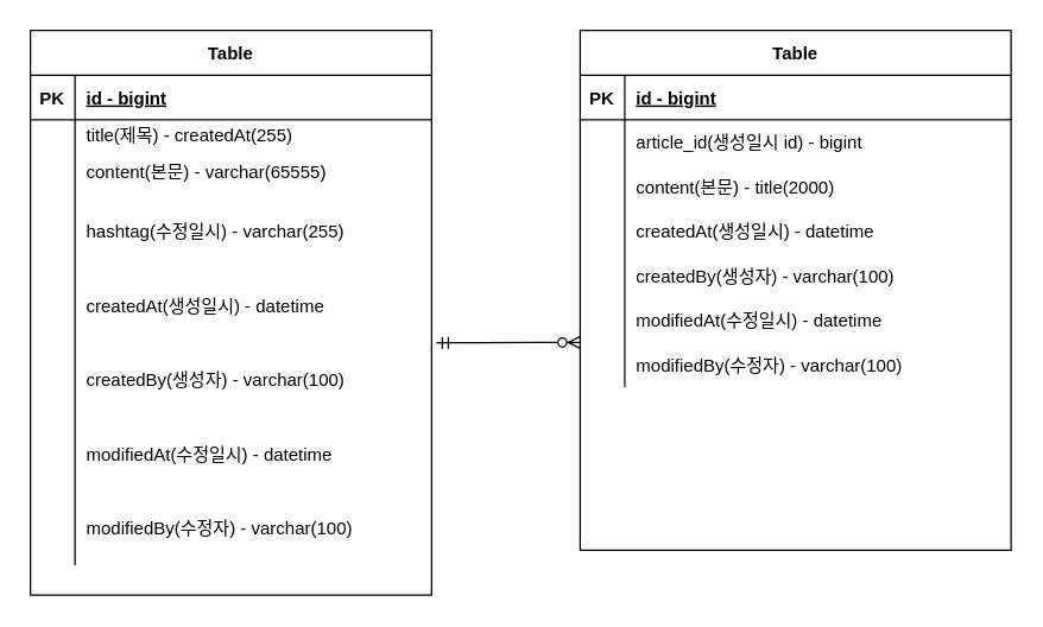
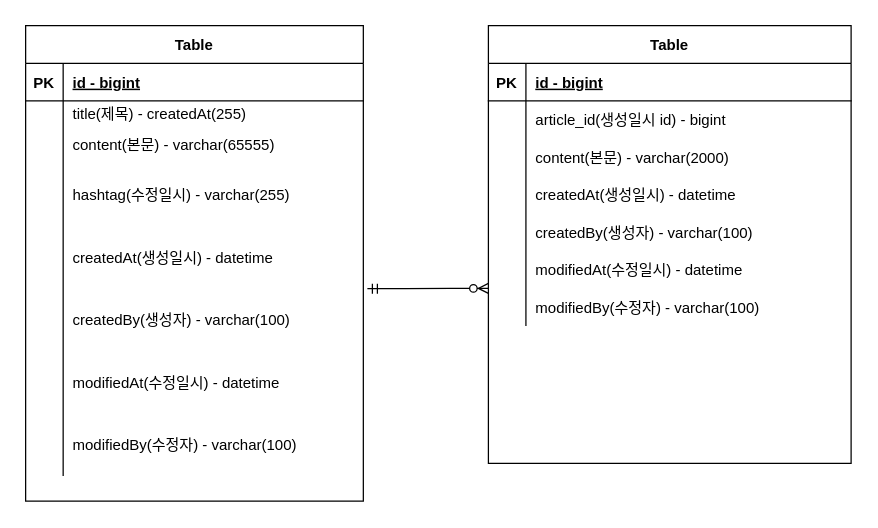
  <mxCell id="0" />
  <mxCell id="1" parent="0" />
  <mxCell id="2" value="Table" style="shape=table;startSize=30;container=1;collapsible=1;childLayout=tableLayout;fixedRows=1;rowLines=0;fontStyle=1;align=center;resizeLast=1;" vertex="1" parent="1"><mxGeometry x="390" y="20" width="290" height="350" as="geometry" /></mxCell>
  <mxCell id="3" value="" style="shape=tableRow;horizontal=0;startSize=0;swimlaneHead=0;swimlaneBody=0;fillColor=none;collapsible=0;dropTarget=0;points=[[0,0.5],[1,0.5]];portConstraint=eastwest;top=0;left=0;right=0;bottom=1;" vertex="1" parent="2"><mxGeometry y="30" width="290" height="30" as="geometry" /></mxCell>
  <mxCell id="4" value="PK" style="shape=partialRectangle;connectable=0;fillColor=none;top=0;left=0;bottom=0;right=0;fontStyle=1;overflow=hidden;" vertex="1" parent="3"><mxGeometry width="30" height="30" as="geometry"><mxRectangle width="30" height="30" as="alternateBounds" /></mxGeometry></mxCell>
  <mxCell id="5" value="id - bigint" style="shape=partialRectangle;connectable=0;fillColor=none;top=0;left=0;bottom=0;right=0;align=left;spacingLeft=6;fontStyle=5;overflow=hidden;" vertex="1" parent="3"><mxGeometry x="30" width="260" height="30" as="geometry"><mxRectangle width="260" height="30" as="alternateBounds" /></mxGeometry></mxCell>
  <mxCell id="6" value="" style="shape=tableRow;horizontal=0;startSize=0;swimlaneHead=0;swimlaneBody=0;fillColor=none;collapsible=0;dropTarget=0;points=[[0,0.5],[1,0.5]];portConstraint=eastwest;top=0;left=0;right=0;bottom=0;" vertex="1" parent="2"><mxGeometry y="60" width="290" height="30" as="geometry" /></mxCell>
  <mxCell id="7" value="" style="shape=partialRectangle;connectable=0;fillColor=none;top=0;left=0;bottom=0;right=0;editable=1;overflow=hidden;" vertex="1" parent="6"><mxGeometry width="30" height="30" as="geometry"><mxRectangle width="30" height="30" as="alternateBounds" /></mxGeometry></mxCell>
  <mxCell id="8" value="article_id(생성일시 id) - bigint" style="shape=partialRectangle;connectable=0;fillColor=none;top=0;left=0;bottom=0;right=0;align=left;spacingLeft=6;overflow=hidden;" vertex="1" parent="6"><mxGeometry x="30" width="260" height="30" as="geometry"><mxRectangle width="260" height="30" as="alternateBounds" /></mxGeometry></mxCell>
  <mxCell id="9" value="" style="shape=tableRow;horizontal=0;startSize=0;swimlaneHead=0;swimlaneBody=0;fillColor=none;collapsible=0;dropTarget=0;points=[[0,0.5],[1,0.5]];portConstraint=eastwest;top=0;left=0;right=0;bottom=0;" vertex="1" parent="2"><mxGeometry y="90" width="290" height="30" as="geometry" /></mxCell>
  <mxCell id="10" value="" style="shape=partialRectangle;connectable=0;fillColor=none;top=0;left=0;bottom=0;right=0;editable=1;overflow=hidden;" vertex="1" parent="9"><mxGeometry width="30" height="30" as="geometry"><mxRectangle width="30" height="30" as="alternateBounds" /></mxGeometry></mxCell>
- <mxCell id="11" value="content(본문) - title(2000)" style="shape=partialRectangle;connectable=0;fillColor=none;top=0;left=0;bottom=0;right=0;align=left;spacingLeft=6;overflow=hidden;" vertex="1" parent="9"><mxGeometry x="30" width="260" height="30" as="geometry"><mxRectangle width="260" height="30" as="alternateBounds" /></mxGeometry></mxCell>
+ <mxCell id="11" value="content(본문) - varchar(2000)" style="shape=partialRectangle;connectable=0;fillColor=none;top=0;left=0;bottom=0;right=0;align=left;spacingLeft=6;overflow=hidden;" vertex="1" parent="9"><mxGeometry x="30" width="260" height="30" as="geometry"><mxRectangle width="260" height="30" as="alternateBounds" /></mxGeometry></mxCell>
  <mxCell id="12" value="" style="shape=tableRow;horizontal=0;startSize=0;swimlaneHead=0;swimlaneBody=0;fillColor=none;collapsible=0;dropTarget=0;points=[[0,0.5],[1,0.5]];portConstraint=eastwest;top=0;left=0;right=0;bottom=0;" vertex="1" parent="2"><mxGeometry y="120" width="290" height="30" as="geometry" /></mxCell>
  <mxCell id="13" value="" style="shape=partialRectangle;connectable=0;fillColor=none;top=0;left=0;bottom=0;right=0;editable=1;overflow=hidden;" vertex="1" parent="12"><mxGeometry width="30" height="30" as="geometry"><mxRectangle width="30" height="30" as="alternateBounds" /></mxGeometry></mxCell>
  <mxCell id="14" value="createdAt(생성일시) - datetime" style="shape=partialRectangle;connectable=0;fillColor=none;top=0;left=0;bottom=0;right=0;align=left;spacingLeft=6;overflow=hidden;" vertex="1" parent="12"><mxGeometry x="30" width="260" height="30" as="geometry"><mxRectangle width="260" height="30" as="alternateBounds" /></mxGeometry></mxCell>
  <mxCell id="15" value="" style="shape=tableRow;horizontal=0;startSize=0;swimlaneHead=0;swimlaneBody=0;fillColor=none;collapsible=0;dropTarget=0;points=[[0,0.5],[1,0.5]];portConstraint=eastwest;top=0;left=0;right=0;bottom=0;" vertex="1" parent="2"><mxGeometry y="150" width="290" height="30" as="geometry" /></mxCell>
  <mxCell id="16" value="" style="shape=partialRectangle;connectable=0;fillColor=none;top=0;left=0;bottom=0;right=0;editable=1;overflow=hidden;" vertex="1" parent="15"><mxGeometry width="30" height="30" as="geometry"><mxRectangle width="30" height="30" as="alternateBounds" /></mxGeometry></mxCell>
  <mxCell id="17" value="createdBy(생성자) - varchar(100)" style="shape=partialRectangle;connectable=0;fillColor=none;top=0;left=0;bottom=0;right=0;align=left;spacingLeft=6;overflow=hidden;" vertex="1" parent="15"><mxGeometry x="30" width="260" height="30" as="geometry"><mxRectangle width="260" height="30" as="alternateBounds" /></mxGeometry></mxCell>
  <mxCell id="18" value="" style="shape=tableRow;horizontal=0;startSize=0;swimlaneHead=0;swimlaneBody=0;fillColor=none;collapsible=0;dropTarget=0;points=[[0,0.5],[1,0.5]];portConstraint=eastwest;top=0;left=0;right=0;bottom=0;" vertex="1" parent="2"><mxGeometry y="180" width="290" height="30" as="geometry" /></mxCell>
  <mxCell id="19" value="" style="shape=partialRectangle;connectable=0;fillColor=none;top=0;left=0;bottom=0;right=0;editable=1;overflow=hidden;" vertex="1" parent="18"><mxGeometry width="30" height="30" as="geometry"><mxRectangle width="30" height="30" as="alternateBounds" /></mxGeometry></mxCell>
  <mxCell id="20" value="modifiedAt(수정일시) - datetime" style="shape=partialRectangle;connectable=0;fillColor=none;top=0;left=0;bottom=0;right=0;align=left;spacingLeft=6;overflow=hidden;" vertex="1" parent="18"><mxGeometry x="30" width="260" height="30" as="geometry"><mxRectangle width="260" height="30" as="alternateBounds" /></mxGeometry></mxCell>
  <mxCell id="21" value="" style="shape=tableRow;horizontal=0;startSize=0;swimlaneHead=0;swimlaneBody=0;fillColor=none;collapsible=0;dropTarget=0;points=[[0,0.5],[1,0.5]];portConstraint=eastwest;top=0;left=0;right=0;bottom=0;" vertex="1" parent="2"><mxGeometry y="210" width="290" height="30" as="geometry" /></mxCell>
  <mxCell id="22" value="" style="shape=partialRectangle;connectable=0;fillColor=none;top=0;left=0;bottom=0;right=0;editable=1;overflow=hidden;" vertex="1" parent="21"><mxGeometry width="30" height="30" as="geometry"><mxRectangle width="30" height="30" as="alternateBounds" /></mxGeometry></mxCell>
  <mxCell id="23" value="modifiedBy(수정자) - varchar(100)" style="shape=partialRectangle;connectable=0;fillColor=none;top=0;left=0;bottom=0;right=0;align=left;spacingLeft=6;overflow=hidden;" vertex="1" parent="21"><mxGeometry x="30" width="260" height="30" as="geometry"><mxRectangle width="260" height="30" as="alternateBounds" /></mxGeometry></mxCell>
  <mxCell id="24" value="Table" style="shape=table;startSize=30;container=1;collapsible=1;childLayout=tableLayout;fixedRows=1;rowLines=0;fontStyle=1;align=center;resizeLast=1;" vertex="1" parent="1"><mxGeometry x="20" y="20" width="270" height="380" as="geometry" /></mxCell>
  <mxCell id="25" value="" style="shape=tableRow;horizontal=0;startSize=0;swimlaneHead=0;swimlaneBody=0;fillColor=none;collapsible=0;dropTarget=0;points=[[0,0.5],[1,0.5]];portConstraint=eastwest;top=0;left=0;right=0;bottom=1;" vertex="1" parent="24"><mxGeometry y="30" width="270" height="30" as="geometry" /></mxCell>
  <mxCell id="26" value="PK" style="shape=partialRectangle;connectable=0;fillColor=none;top=0;left=0;bottom=0;right=0;fontStyle=1;overflow=hidden;" vertex="1" parent="25"><mxGeometry width="30" height="30" as="geometry"><mxRectangle width="30" height="30" as="alternateBounds" /></mxGeometry></mxCell>
  <mxCell id="27" value="id - bigint" style="shape=partialRectangle;connectable=0;fillColor=none;top=0;left=0;bottom=0;right=0;align=left;spacingLeft=6;fontStyle=5;overflow=hidden;" vertex="1" parent="25"><mxGeometry x="30" width="240" height="30" as="geometry"><mxRectangle width="240" height="30" as="alternateBounds" /></mxGeometry></mxCell>
  <mxCell id="28" value="" style="shape=tableRow;horizontal=0;startSize=0;swimlaneHead=0;swimlaneBody=0;fillColor=none;collapsible=0;dropTarget=0;points=[[0,0.5],[1,0.5]];portConstraint=eastwest;top=0;left=0;right=0;bottom=0;" vertex="1" parent="24"><mxGeometry y="60" width="270" height="20" as="geometry" /></mxCell>
  <mxCell id="29" value="" style="shape=partialRectangle;connectable=0;fillColor=none;top=0;left=0;bottom=0;right=0;editable=1;overflow=hidden;" vertex="1" parent="28"><mxGeometry width="30" height="20" as="geometry"><mxRectangle width="30" height="20" as="alternateBounds" /></mxGeometry></mxCell>
  <mxCell id="30" value="title(제목) - createdAt(255)" style="shape=partialRectangle;connectable=0;fillColor=none;top=0;left=0;bottom=0;right=0;align=left;spacingLeft=6;overflow=hidden;" vertex="1" parent="28"><mxGeometry x="30" width="240" height="20" as="geometry"><mxRectangle width="240" height="20" as="alternateBounds" /></mxGeometry></mxCell>
  <mxCell id="31" value="" style="shape=tableRow;horizontal=0;startSize=0;swimlaneHead=0;swimlaneBody=0;fillColor=none;collapsible=0;dropTarget=0;points=[[0,0.5],[1,0.5]];portConstraint=eastwest;top=0;left=0;right=0;bottom=0;" vertex="1" parent="24"><mxGeometry y="80" width="270" height="30" as="geometry" /></mxCell>
  <mxCell id="32" value="" style="shape=partialRectangle;connectable=0;fillColor=none;top=0;left=0;bottom=0;right=0;editable=1;overflow=hidden;" vertex="1" parent="31"><mxGeometry width="30" height="30" as="geometry"><mxRectangle width="30" height="30" as="alternateBounds" /></mxGeometry></mxCell>
  <mxCell id="33" value="content(본문) - varchar(65555)" style="shape=partialRectangle;connectable=0;fillColor=none;top=0;left=0;bottom=0;right=0;align=left;spacingLeft=6;overflow=hidden;" vertex="1" parent="31"><mxGeometry x="30" width="240" height="30" as="geometry"><mxRectangle width="240" height="30" as="alternateBounds" /></mxGeometry></mxCell>
  <mxCell id="34" value="" style="shape=tableRow;horizontal=0;startSize=0;swimlaneHead=0;swimlaneBody=0;fillColor=none;collapsible=0;dropTarget=0;points=[[0,0.5],[1,0.5]];portConstraint=eastwest;top=0;left=0;right=0;bottom=0;" vertex="1" parent="24"><mxGeometry y="110" width="270" height="50" as="geometry" /></mxCell>
  <mxCell id="35" value="" style="shape=partialRectangle;connectable=0;fillColor=none;top=0;left=0;bottom=0;right=0;editable=1;overflow=hidden;" vertex="1" parent="34"><mxGeometry width="30" height="50" as="geometry"><mxRectangle width="30" height="50" as="alternateBounds" /></mxGeometry></mxCell>
  <mxCell id="36" value="hashtag(수정일시) - varchar(255)" style="shape=partialRectangle;connectable=0;fillColor=none;top=0;left=0;bottom=0;right=0;align=left;spacingLeft=6;overflow=hidden;" vertex="1" parent="34"><mxGeometry x="30" width="240" height="50" as="geometry"><mxRectangle width="240" height="50" as="alternateBounds" /></mxGeometry></mxCell>
  <mxCell id="37" value="" style="shape=tableRow;horizontal=0;startSize=0;swimlaneHead=0;swimlaneBody=0;fillColor=none;collapsible=0;dropTarget=0;points=[[0,0.5],[1,0.5]];portConstraint=eastwest;top=0;left=0;right=0;bottom=0;" vertex="1" parent="24"><mxGeometry y="160" width="270" height="50" as="geometry" /></mxCell>
  <mxCell id="38" value="" style="shape=partialRectangle;connectable=0;fillColor=none;top=0;left=0;bottom=0;right=0;editable=1;overflow=hidden;" vertex="1" parent="37"><mxGeometry width="30" height="50" as="geometry"><mxRectangle width="30" height="50" as="alternateBounds" /></mxGeometry></mxCell>
  <mxCell id="39" value="createdAt(생성일시) - datetime" style="shape=partialRectangle;connectable=0;fillColor=none;top=0;left=0;bottom=0;right=0;align=left;spacingLeft=6;overflow=hidden;" vertex="1" parent="37"><mxGeometry x="30" width="240" height="50" as="geometry"><mxRectangle width="240" height="50" as="alternateBounds" /></mxGeometry></mxCell>
  <mxCell id="40" value="" style="shape=tableRow;horizontal=0;startSize=0;swimlaneHead=0;swimlaneBody=0;fillColor=none;collapsible=0;dropTarget=0;points=[[0,0.5],[1,0.5]];portConstraint=eastwest;top=0;left=0;right=0;bottom=0;" vertex="1" parent="24"><mxGeometry y="210" width="270" height="50" as="geometry" /></mxCell>
  <mxCell id="41" value="" style="shape=partialRectangle;connectable=0;fillColor=none;top=0;left=0;bottom=0;right=0;editable=1;overflow=hidden;" vertex="1" parent="40"><mxGeometry width="30" height="50" as="geometry"><mxRectangle width="30" height="50" as="alternateBounds" /></mxGeometry></mxCell>
  <mxCell id="42" value="createdBy(생성자) - varchar(100)" style="shape=partialRectangle;connectable=0;fillColor=none;top=0;left=0;bottom=0;right=0;align=left;spacingLeft=6;overflow=hidden;" vertex="1" parent="40"><mxGeometry x="30" width="240" height="50" as="geometry"><mxRectangle width="240" height="50" as="alternateBounds" /></mxGeometry></mxCell>
  <mxCell id="43" value="" style="shape=tableRow;horizontal=0;startSize=0;swimlaneHead=0;swimlaneBody=0;fillColor=none;collapsible=0;dropTarget=0;points=[[0,0.5],[1,0.5]];portConstraint=eastwest;top=0;left=0;right=0;bottom=0;" vertex="1" parent="24"><mxGeometry y="260" width="270" height="50" as="geometry" /></mxCell>
  <mxCell id="44" value="" style="shape=partialRectangle;connectable=0;fillColor=none;top=0;left=0;bottom=0;right=0;editable=1;overflow=hidden;" vertex="1" parent="43"><mxGeometry width="30" height="50" as="geometry"><mxRectangle width="30" height="50" as="alternateBounds" /></mxGeometry></mxCell>
  <mxCell id="45" value="modifiedAt(수정일시) - datetime" style="shape=partialRectangle;connectable=0;fillColor=none;top=0;left=0;bottom=0;right=0;align=left;spacingLeft=6;overflow=hidden;" vertex="1" parent="43"><mxGeometry x="30" width="240" height="50" as="geometry"><mxRectangle width="240" height="50" as="alternateBounds" /></mxGeometry></mxCell>
  <mxCell id="46" value="" style="shape=tableRow;horizontal=0;startSize=0;swimlaneHead=0;swimlaneBody=0;fillColor=none;collapsible=0;dropTarget=0;points=[[0,0.5],[1,0.5]];portConstraint=eastwest;top=0;left=0;right=0;bottom=0;" vertex="1" parent="24"><mxGeometry y="310" width="270" height="50" as="geometry" /></mxCell>
  <mxCell id="47" value="" style="shape=partialRectangle;connectable=0;fillColor=none;top=0;left=0;bottom=0;right=0;editable=1;overflow=hidden;" vertex="1" parent="46"><mxGeometry width="30" height="50" as="geometry"><mxRectangle width="30" height="50" as="alternateBounds" /></mxGeometry></mxCell>
  <mxCell id="48" value="modifiedBy(수정자) - varchar(100)" style="shape=partialRectangle;connectable=0;fillColor=none;top=0;left=0;bottom=0;right=0;align=left;spacingLeft=6;overflow=hidden;" vertex="1" parent="46"><mxGeometry x="30" width="240" height="50" as="geometry"><mxRectangle width="240" height="50" as="alternateBounds" /></mxGeometry></mxCell>
  <mxCell id="49" value="" style="edgeStyle=entityRelationEdgeStyle;fontSize=12;html=1;endArrow=ERzeroToMany;startArrow=ERmandOne;rounded=0;exitX=1.012;exitY=0.004;exitDx=0;exitDy=0;exitPerimeter=0;" edge="1" parent="1" source="40"><mxGeometry width="100" height="100" relative="1" as="geometry"><mxPoint x="320" y="330" as="sourcePoint" /><mxPoint x="390" y="230" as="targetPoint" /></mxGeometry></mxCell>
